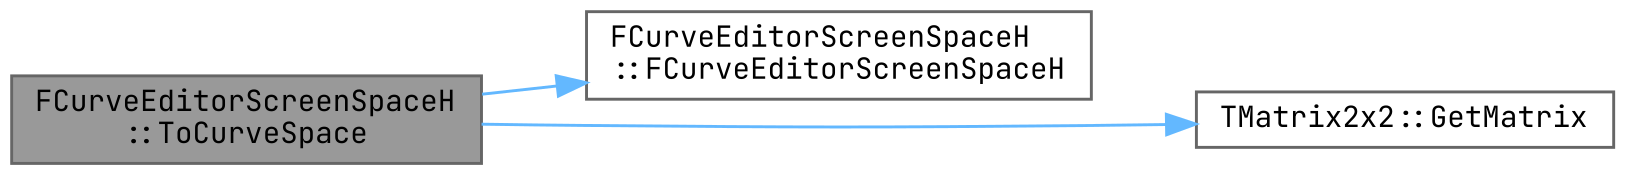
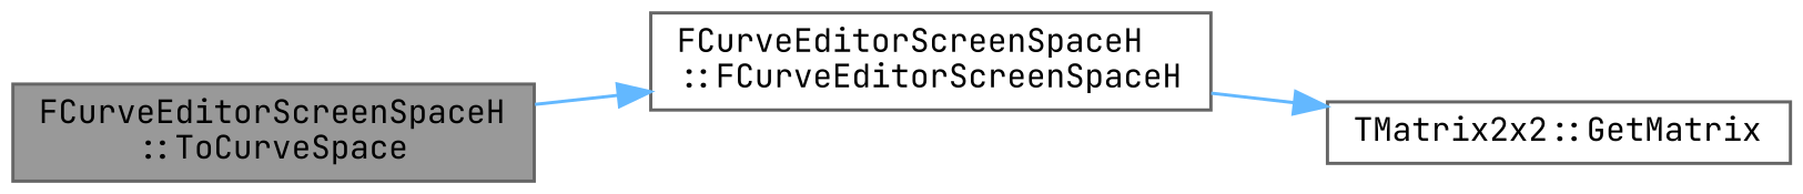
  digraph {
    fontname="JetBrains Mono"
    rankdir=LR
    node [color=grey40 fillcolor=white fontname="JetBrains Mono" fontsize=10 shape=box style=filled]
    edge [color=steelblue1 fontname="JetBrains Mono" fontsize=10 labelfontname=Helvetica labelfontsize=10 style=solid]
    n1 [color=gray40 fillcolor=grey60 fontcolor=black height=0.2 label="FCurveEditorScreenSpaceH\l::ToCurveSpace" width=0.4]
    n2 [height=0.2 label="FCurveEditorScreenSpaceH\l::FCurveEditorScreenSpaceH" width=0.4]
    n3 [height=0.2 label="TMatrix2x2::GetMatrix" width=0.4]
    n1 -> n2
-   n1 -> n3
+   n2 -> n3
  }
